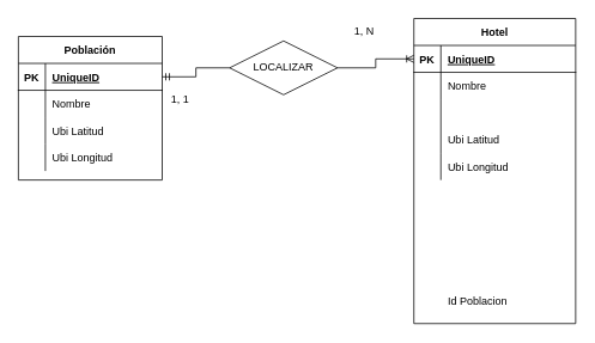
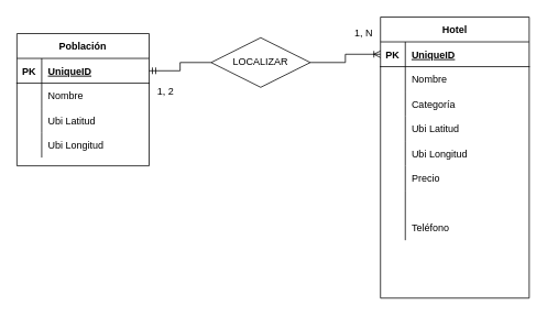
  <mxCell id="0" />
  <mxCell id="1" parent="0" />
  <mxCell id="2" value="Población" style="shape=table;startSize=30;container=1;collapsible=1;childLayout=tableLayout;fixedRows=1;rowLines=0;fontStyle=1;align=center;resizeLast=1;" parent="1" vertex="1"><mxGeometry x="20" y="40" width="160" height="160" as="geometry" /></mxCell>
  <mxCell id="3" value="" style="shape=partialRectangle;collapsible=0;dropTarget=0;pointerEvents=0;fillColor=none;top=0;left=0;bottom=1;right=0;points=[[0,0.5],[1,0.5]];portConstraint=eastwest;" parent="2" vertex="1"><mxGeometry y="30" width="160" height="30" as="geometry" /></mxCell>
  <mxCell id="4" value="PK" style="shape=partialRectangle;connectable=0;fillColor=none;top=0;left=0;bottom=0;right=0;fontStyle=1;overflow=hidden;" parent="3" vertex="1"><mxGeometry width="30" height="30" as="geometry" /></mxCell>
  <mxCell id="5" value="UniqueID" style="shape=partialRectangle;connectable=0;fillColor=none;top=0;left=0;bottom=0;right=0;align=left;spacingLeft=6;fontStyle=5;overflow=hidden;" parent="3" vertex="1"><mxGeometry x="30" width="130" height="30" as="geometry" /></mxCell>
  <mxCell id="6" value="" style="shape=partialRectangle;collapsible=0;dropTarget=0;pointerEvents=0;fillColor=none;top=0;left=0;bottom=0;right=0;points=[[0,0.5],[1,0.5]];portConstraint=eastwest;" parent="2" vertex="1"><mxGeometry y="60" width="160" height="30" as="geometry" /></mxCell>
  <mxCell id="7" value="" style="shape=partialRectangle;connectable=0;fillColor=none;top=0;left=0;bottom=0;right=0;editable=1;overflow=hidden;" parent="6" vertex="1"><mxGeometry width="30" height="30" as="geometry" /></mxCell>
  <mxCell id="8" value="Nombre" style="shape=partialRectangle;connectable=0;fillColor=none;top=0;left=0;bottom=0;right=0;align=left;spacingLeft=6;overflow=hidden;" parent="6" vertex="1"><mxGeometry x="30" width="130" height="30" as="geometry" /></mxCell>
  <mxCell id="9" value="" style="shape=partialRectangle;collapsible=0;dropTarget=0;pointerEvents=0;fillColor=none;top=0;left=0;bottom=0;right=0;points=[[0,0.5],[1,0.5]];portConstraint=eastwest;" parent="2" vertex="1"><mxGeometry y="90" width="160" height="30" as="geometry" /></mxCell>
  <mxCell id="10" value="" style="shape=partialRectangle;connectable=0;fillColor=none;top=0;left=0;bottom=0;right=0;editable=1;overflow=hidden;" parent="9" vertex="1"><mxGeometry width="30" height="30" as="geometry" /></mxCell>
  <mxCell id="11" value="Ubi Latitud" style="shape=partialRectangle;connectable=0;fillColor=none;top=0;left=0;bottom=0;right=0;align=left;spacingLeft=6;overflow=hidden;" parent="9" vertex="1"><mxGeometry x="30" width="130" height="30" as="geometry" /></mxCell>
  <mxCell id="12" value="" style="shape=partialRectangle;collapsible=0;dropTarget=0;pointerEvents=0;fillColor=none;top=0;left=0;bottom=0;right=0;points=[[0,0.5],[1,0.5]];portConstraint=eastwest;" vertex="1" parent="2"><mxGeometry y="120" width="160" height="30" as="geometry" /></mxCell>
  <mxCell id="13" value="" style="shape=partialRectangle;connectable=0;fillColor=none;top=0;left=0;bottom=0;right=0;editable=1;overflow=hidden;" vertex="1" parent="12"><mxGeometry width="30" height="30" as="geometry" /></mxCell>
  <mxCell id="14" value="Ubi Longitud" style="shape=partialRectangle;connectable=0;fillColor=none;top=0;left=0;bottom=0;right=0;align=left;spacingLeft=6;overflow=hidden;" vertex="1" parent="12"><mxGeometry x="30" width="130" height="30" as="geometry" /></mxCell>
  <mxCell id="15" value="Hotel" style="shape=table;startSize=30;container=1;collapsible=1;childLayout=tableLayout;fixedRows=1;rowLines=0;fontStyle=1;align=center;resizeLast=1;" parent="1" vertex="1"><mxGeometry x="460" y="20" width="180" height="340" as="geometry" /></mxCell>
  <mxCell id="16" value="" style="shape=partialRectangle;collapsible=0;dropTarget=0;pointerEvents=0;fillColor=none;top=0;left=0;bottom=1;right=0;points=[[0,0.5],[1,0.5]];portConstraint=eastwest;" parent="15" vertex="1"><mxGeometry y="30" width="180" height="30" as="geometry" /></mxCell>
  <mxCell id="17" value="PK" style="shape=partialRectangle;connectable=0;fillColor=none;top=0;left=0;bottom=0;right=0;fontStyle=1;overflow=hidden;" parent="16" vertex="1"><mxGeometry width="30" height="30" as="geometry" /></mxCell>
  <mxCell id="18" value="UniqueID" style="shape=partialRectangle;connectable=0;fillColor=none;top=0;left=0;bottom=0;right=0;align=left;spacingLeft=6;fontStyle=5;overflow=hidden;" parent="16" vertex="1"><mxGeometry x="30" width="150" height="30" as="geometry" /></mxCell>
  <mxCell id="19" value="" style="shape=partialRectangle;collapsible=0;dropTarget=0;pointerEvents=0;fillColor=none;top=0;left=0;bottom=0;right=0;points=[[0,0.5],[1,0.5]];portConstraint=eastwest;" parent="15" vertex="1"><mxGeometry y="60" width="180" height="30" as="geometry" /></mxCell>
  <mxCell id="20" value="" style="shape=partialRectangle;connectable=0;fillColor=none;top=0;left=0;bottom=0;right=0;editable=1;overflow=hidden;" parent="19" vertex="1"><mxGeometry width="30" height="30" as="geometry" /></mxCell>
  <mxCell id="21" value="Nombre" style="shape=partialRectangle;connectable=0;fillColor=none;top=0;left=0;bottom=0;right=0;align=left;spacingLeft=6;overflow=hidden;" parent="19" vertex="1"><mxGeometry x="30" width="150" height="30" as="geometry" /></mxCell>
  <mxCell id="22" value="" style="shape=partialRectangle;collapsible=0;dropTarget=0;pointerEvents=0;fillColor=none;top=0;left=0;bottom=0;right=0;points=[[0,0.5],[1,0.5]];portConstraint=eastwest;" parent="15" vertex="1"><mxGeometry y="90" width="180" height="30" as="geometry" /></mxCell>
  <mxCell id="23" value="" style="shape=partialRectangle;connectable=0;fillColor=none;top=0;left=0;bottom=0;right=0;editable=1;overflow=hidden;" parent="22" vertex="1"><mxGeometry width="30" height="30" as="geometry" /></mxCell>
+ <mxCell id="24" value="Categoría" style="shape=partialRectangle;connectable=0;fillColor=none;top=0;left=0;bottom=0;right=0;align=left;spacingLeft=6;overflow=hidden;" parent="22" vertex="1"><mxGeometry x="30" width="150" height="30" as="geometry" /></mxCell>
  <mxCell id="25" value="" style="shape=partialRectangle;collapsible=0;dropTarget=0;pointerEvents=0;fillColor=none;top=0;left=0;bottom=0;right=0;points=[[0,0.5],[1,0.5]];portConstraint=eastwest;" parent="15" vertex="1"><mxGeometry y="120" width="180" height="30" as="geometry" /></mxCell>
  <mxCell id="26" value="" style="shape=partialRectangle;connectable=0;fillColor=none;top=0;left=0;bottom=0;right=0;editable=1;overflow=hidden;" parent="25" vertex="1"><mxGeometry width="30" height="30" as="geometry" /></mxCell>
  <mxCell id="27" value="Ubi Latitud" style="shape=partialRectangle;connectable=0;fillColor=none;top=0;left=0;bottom=0;right=0;align=left;spacingLeft=6;overflow=hidden;" parent="25" vertex="1"><mxGeometry x="30" width="150" height="30" as="geometry" /></mxCell>
  <mxCell id="28" value="" style="shape=partialRectangle;collapsible=0;dropTarget=0;pointerEvents=0;fillColor=none;top=0;left=0;bottom=0;right=0;points=[[0,0.5],[1,0.5]];portConstraint=eastwest;" vertex="1" parent="15"><mxGeometry y="150" width="180" height="30" as="geometry" /></mxCell>
  <mxCell id="29" value="" style="shape=partialRectangle;connectable=0;fillColor=none;top=0;left=0;bottom=0;right=0;editable=1;overflow=hidden;" vertex="1" parent="28"><mxGeometry width="30" height="30" as="geometry" /></mxCell>
  <mxCell id="30" value="Ubi Longitud" style="shape=partialRectangle;connectable=0;fillColor=none;top=0;left=0;bottom=0;right=0;align=left;spacingLeft=6;overflow=hidden;" vertex="1" parent="28"><mxGeometry x="30" width="150" height="30" as="geometry" /></mxCell>
  <mxCell id="31" value="" style="shape=partialRectangle;collapsible=0;dropTarget=0;pointerEvents=0;fillColor=none;top=0;left=0;bottom=0;right=0;points=[[0,0.5],[1,0.5]];portConstraint=eastwest;" parent="15" vertex="1"><mxGeometry y="180" width="180" height="30" as="geometry" /></mxCell>
  <mxCell id="32" value="" style="shape=partialRectangle;connectable=0;fillColor=none;top=0;left=0;bottom=0;right=0;editable=1;overflow=hidden;" parent="31" vertex="1"><mxGeometry width="30" height="30" as="geometry" /></mxCell>
+ <mxCell id="33" value="Precio" style="shape=partialRectangle;connectable=0;fillColor=none;top=0;left=0;bottom=0;right=0;align=left;spacingLeft=6;overflow=hidden;" parent="31" vertex="1"><mxGeometry x="30" width="150" height="30" as="geometry" /></mxCell>
  <mxCell id="34" value="" style="shape=partialRectangle;collapsible=0;dropTarget=0;pointerEvents=0;fillColor=none;top=0;left=0;bottom=0;right=0;points=[[0,0.5],[1,0.5]];portConstraint=eastwest;" parent="15" vertex="1"><mxGeometry y="210" width="180" height="30" as="geometry" /></mxCell>
  <mxCell id="35" value="" style="shape=partialRectangle;connectable=0;fillColor=none;top=0;left=0;bottom=0;right=0;editable=1;overflow=hidden;" parent="34" vertex="1"><mxGeometry width="30" height="30" as="geometry" /></mxCell>
  <mxCell id="36" value="" style="shape=partialRectangle;collapsible=0;dropTarget=0;pointerEvents=0;fillColor=none;top=0;left=0;bottom=0;right=0;points=[[0,0.5],[1,0.5]];portConstraint=eastwest;" parent="15" vertex="1"><mxGeometry y="240" width="180" height="30" as="geometry" /></mxCell>
  <mxCell id="37" value="" style="shape=partialRectangle;connectable=0;fillColor=none;top=0;left=0;bottom=0;right=0;editable=1;overflow=hidden;" parent="36" vertex="1"><mxGeometry width="30" height="30" as="geometry" /></mxCell>
+ <mxCell id="38" value="Teléfono" style="shape=partialRectangle;connectable=0;fillColor=none;top=0;left=0;bottom=0;right=0;align=left;spacingLeft=6;overflow=hidden;" parent="36" vertex="1"><mxGeometry x="30" width="150" height="30" as="geometry" /></mxCell>
  <mxCell id="39" value="" style="shape=partialRectangle;collapsible=0;dropTarget=0;pointerEvents=0;fillColor=none;top=0;left=0;bottom=0;right=0;points=[[0,0.5],[1,0.5]];portConstraint=eastwest;" parent="15" vertex="1"><mxGeometry y="270" width="180" height="30" as="geometry" /></mxCell>
  <mxCell id="40" value="" style="shape=partialRectangle;connectable=0;fillColor=none;top=0;left=0;bottom=0;right=0;editable=1;overflow=hidden;" parent="39" vertex="1"><mxGeometry width="30" height="30" as="geometry" /></mxCell>
  <mxCell id="41" value="" style="shape=partialRectangle;collapsible=0;dropTarget=0;pointerEvents=0;fillColor=none;top=0;left=0;bottom=0;right=0;points=[[0,0.5],[1,0.5]];portConstraint=eastwest;" parent="15" vertex="1"><mxGeometry y="300" width="180" height="30" as="geometry" /></mxCell>
- <mxCell id="42" value="Id Poblacion" style="shape=partialRectangle;connectable=0;fillColor=none;top=0;left=0;bottom=0;right=0;align=left;spacingLeft=6;fontStyle=0;overflow=hidden;" parent="41" vertex="1"><mxGeometry x="30" width="150" height="30" as="geometry" /></mxCell>
  <mxCell id="43" style="edgeStyle=orthogonalEdgeStyle;rounded=0;orthogonalLoop=1;jettySize=auto;html=1;exitX=1;exitY=0.5;exitDx=0;exitDy=0;entryX=0;entryY=0.5;entryDx=0;entryDy=0;endArrow=ERoneToMany;endFill=0;" parent="1" source="45" target="16" edge="1"><mxGeometry relative="1" as="geometry" /></mxCell>
  <mxCell id="44" style="edgeStyle=orthogonalEdgeStyle;rounded=0;orthogonalLoop=1;jettySize=auto;html=1;exitX=0;exitY=0.5;exitDx=0;exitDy=0;endArrow=ERmandOne;endFill=0;" parent="1" source="45" target="3" edge="1"><mxGeometry relative="1" as="geometry" /></mxCell>
  <mxCell id="45" value="LOCALIZAR" style="shape=rhombus;perimeter=rhombusPerimeter;whiteSpace=wrap;html=1;align=center;" parent="1" vertex="1"><mxGeometry x="255" y="45" width="120" height="60" as="geometry" /></mxCell>
- <mxCell id="46" value="1, N" style="text;html=1;strokeColor=none;fillColor=none;align=center;verticalAlign=middle;whiteSpace=wrap;rounded=0;" parent="1" vertex="1"><mxGeometry x="385" y="25" width="40" height="20" as="geometry" /></mxCell>
- <mxCell id="47" value="1, 1" style="text;html=1;strokeColor=none;fillColor=none;align=center;verticalAlign=middle;whiteSpace=wrap;rounded=0;" parent="1" vertex="1"><mxGeometry x="180" y="100" width="40" height="20" as="geometry" /></mxCell>
+ <mxCell id="46" value="1, N" style="text;html=1;strokeColor=none;fillColor=none;align=center;verticalAlign=middle;whiteSpace=wrap;rounded=0;" parent="1" vertex="1"><mxGeometry x="420" y="30" width="40" height="20" as="geometry" /></mxCell>
+ <mxCell id="47" value="1, 2" style="text;html=1;strokeColor=none;fillColor=none;align=center;verticalAlign=middle;whiteSpace=wrap;rounded=0;" parent="1" vertex="1"><mxGeometry x="180" y="100" width="40" height="20" as="geometry" /></mxCell>
